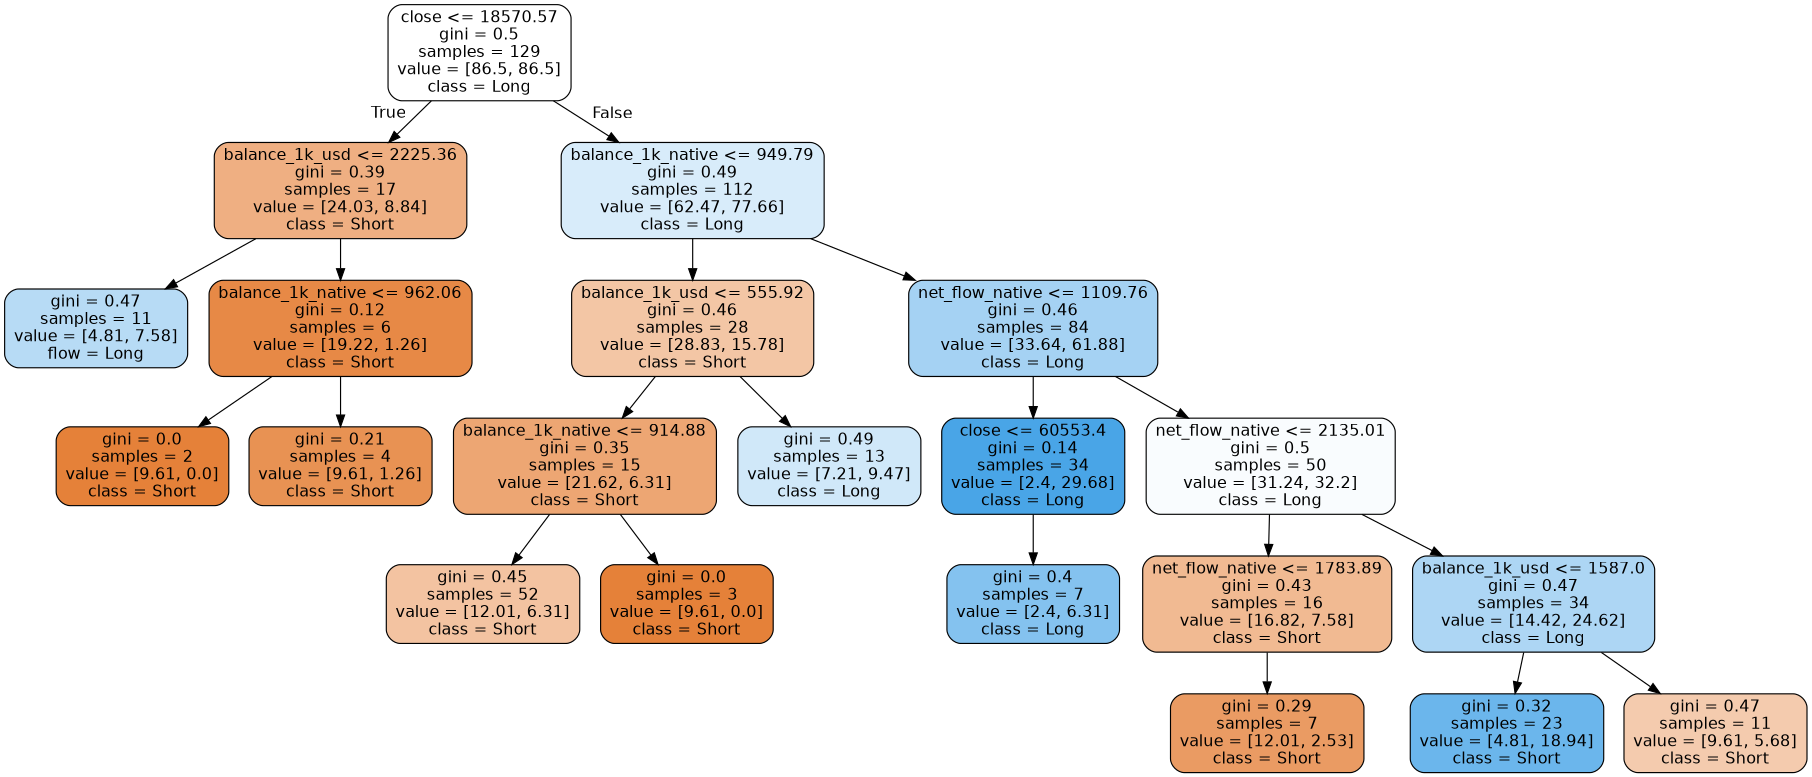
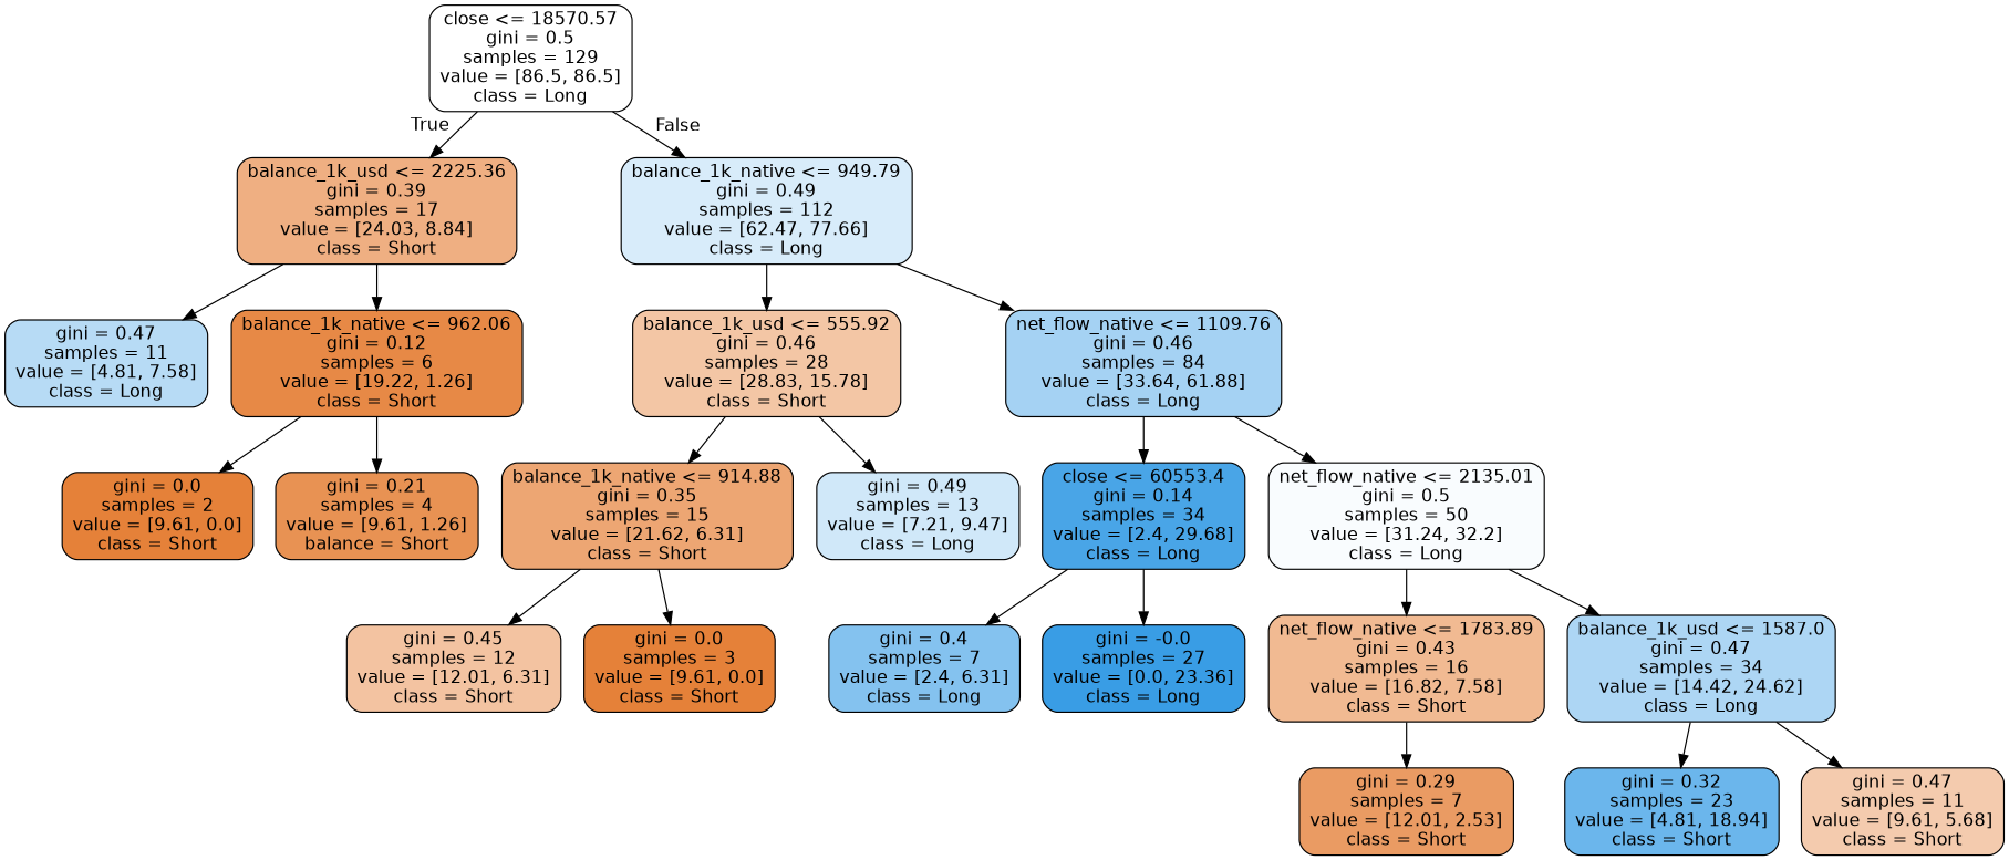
  digraph {
    node [color=black fillcolor="#e58139" fontname=helvetica shape=box style="filled, rounded"]
    edge [fontname=helvetica]
    n1 [fillcolor="#ffffff" label="close <= 18570.57\ngini = 0.5\nsamples = 129\nvalue = [86.5, 86.5]\nclass = Long"]
    n2 [fillcolor="#efaf82" label="balance_1k_usd <= 2225.36\ngini = 0.39\nsamples = 17\nvalue = [24.03, 8.84]\nclass = Short"]
    n3 [fillcolor="#d8ecfa" label="balance_1k_native <= 949.79\ngini = 0.49\nsamples = 112\nvalue = [62.47, 77.66]\nclass = Long"]
-   n4 [fillcolor="#b7dbf5" label="gini = 0.47\nsamples = 11\nvalue = [4.81, 7.58]\nflow = Long"]
+   n4 [fillcolor="#b7dbf5" label="gini = 0.47\nsamples = 11\nvalue = [4.81, 7.58]\nclass = Long"]
    n5 [fillcolor="#e78946" label="balance_1k_native <= 962.06\ngini = 0.12\nsamples = 6\nvalue = [19.22, 1.26]\nclass = Short"]
    n6 [fillcolor="#f3c6a5" label="balance_1k_usd <= 555.92\ngini = 0.46\nsamples = 28\nvalue = [28.83, 15.78]\nclass = Short"]
    n7 [fillcolor="#a5d2f3" label="net_flow_native <= 1109.76\ngini = 0.46\nsamples = 84\nvalue = [33.64, 61.88]\nclass = Long"]
    n8 [label="gini = 0.0\nsamples = 2\nvalue = [9.61, 0.0]\nclass = Short"]
-   n9 [fillcolor="#e89253" label="gini = 0.21\nsamples = 4\nvalue = [9.61, 1.26]\nclass = Short"]
+   n9 [fillcolor="#e89253" label="gini = 0.21\nsamples = 4\nvalue = [9.61, 1.26]\nbalance = Short"]
    n10 [fillcolor="#eda673" label="balance_1k_native <= 914.88\ngini = 0.35\nsamples = 15\nvalue = [21.62, 6.31]\nclass = Short"]
    n11 [fillcolor="#d0e8f9" label="gini = 0.49\nsamples = 13\nvalue = [7.21, 9.47]\nclass = Long"]
    n12 [fillcolor="#49a5e7" label="close <= 60553.4\ngini = 0.14\nsamples = 34\nvalue = [2.4, 29.68]\nclass = Long"]
    n13 [fillcolor="#f9fcfe" label="net_flow_native <= 2135.01\ngini = 0.5\nsamples = 50\nvalue = [31.24, 32.2]\nclass = Long"]
-   n14 [fillcolor="#f3c3a1" label="gini = 0.45\nsamples = 52\nvalue = [12.01, 6.31]\nclass = Short"]
+   n14 [fillcolor="#f3c3a1" label="gini = 0.45\nsamples = 12\nvalue = [12.01, 6.31]\nclass = Short"]
    n15 [label="gini = 0.0\nsamples = 3\nvalue = [9.61, 0.0]\nclass = Short"]
    n16 [fillcolor="#84c2ef" label="gini = 0.4\nsamples = 7\nvalue = [2.4, 6.31]\nclass = Long"]
+   n17 [fillcolor="#399de5" label="gini = -0.0\nsamples = 27\nvalue = [0.0, 23.36]\nclass = Long"]
    n18 [fillcolor="#f1ba92" label="net_flow_native <= 1783.89\ngini = 0.43\nsamples = 16\nvalue = [16.82, 7.58]\nclass = Short"]
    n19 [fillcolor="#add6f4" label="balance_1k_usd <= 1587.0\ngini = 0.47\nsamples = 34\nvalue = [14.42, 24.62]\nclass = Long"]
    n20 [fillcolor="#ea9b63" label="gini = 0.29\nsamples = 7\nvalue = [12.01, 2.53]\nclass = Short"]
    n21 [fillcolor="#6bb6ec" label="gini = 0.32\nsamples = 23\nvalue = [4.81, 18.94]\nclass = Short"]
    n22 [fillcolor="#f4cbae" label="gini = 0.47\nsamples = 11\nvalue = [9.61, 5.68]\nclass = Short"]
    n1 -> n2 [headlabel=True labelangle=45 labeldistance=2.5]
    n1 -> n3 [headlabel=False labelangle=-45 labeldistance=2.5]
    n2 -> n4
    n2 -> n5
    n3 -> n6
    n3 -> n7
    n5 -> n8
    n5 -> n9
    n6 -> n10
    n6 -> n11
    n7 -> n12
    n7 -> n13
    n10 -> n14
    n10 -> n15
    n12 -> n16
+   n12 -> n17
    n13 -> n18
    n13 -> n19
    n18 -> n20
    n19 -> n21
    n19 -> n22
  }
